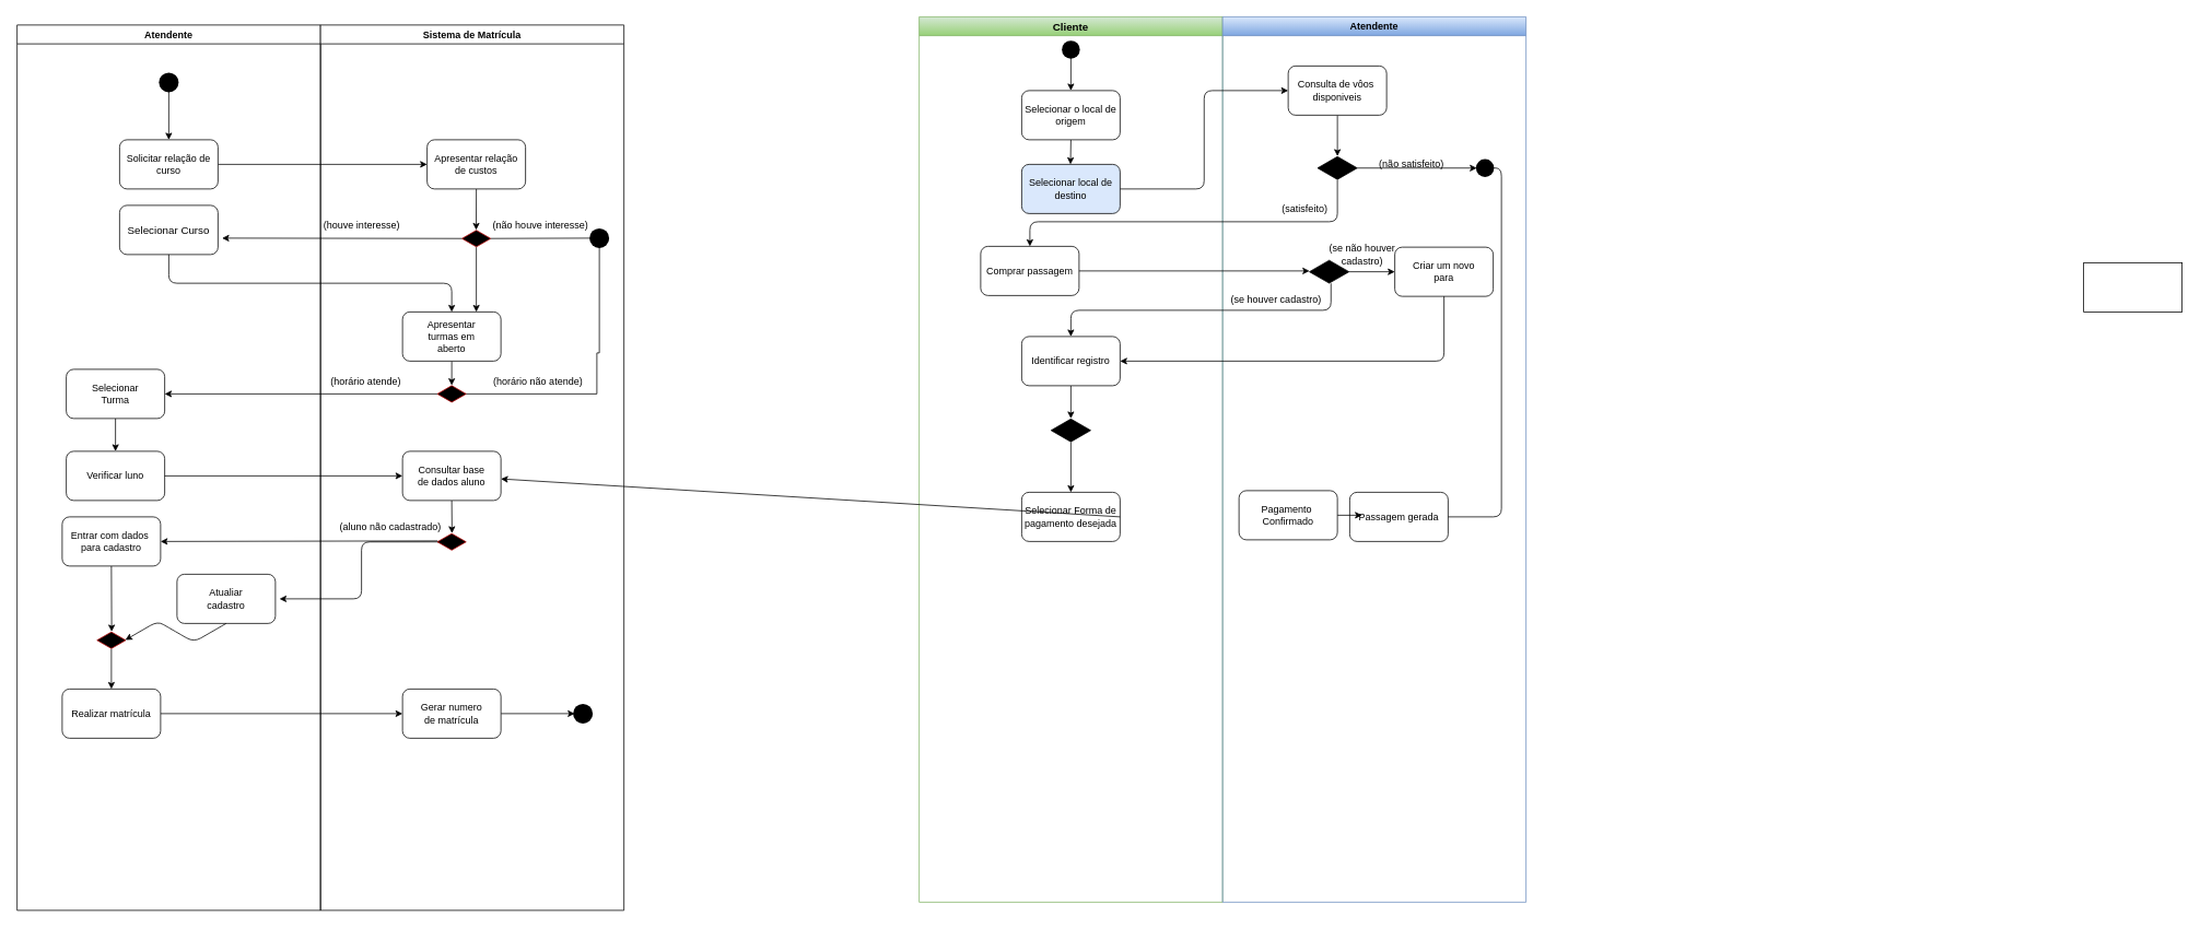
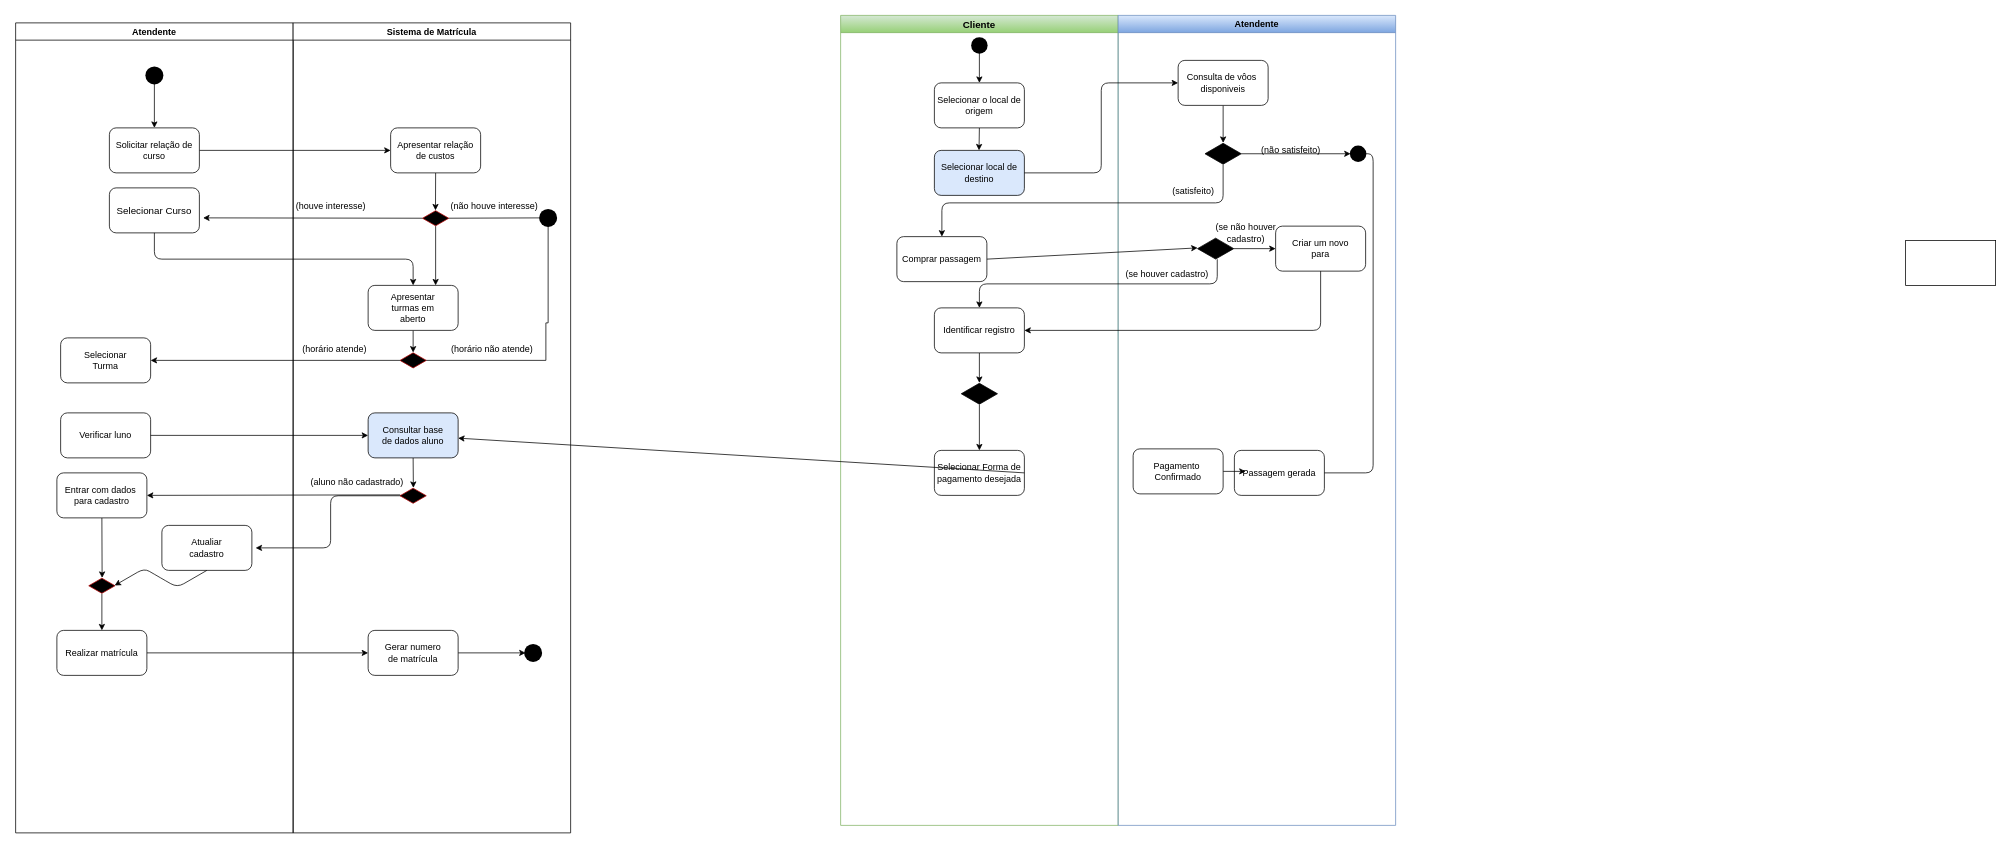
  <mxCell id="0" />
  <mxCell id="1" parent="0" />
  <mxCell id="2" value="Atendente" style="swimlane;" vertex="1" parent="1"><mxGeometry x="20" y="30" width="370" height="1080" as="geometry" /></mxCell>
  <mxCell id="3" value="" style="shape=waypoint;sketch=0;fillStyle=solid;size=6;pointerEvents=1;points=[];fillColor=none;resizable=0;rotatable=0;perimeter=centerPerimeter;snapToPoint=1;strokeWidth=10;" vertex="1" parent="2"><mxGeometry x="175" y="60" width="20" height="20" as="geometry" /></mxCell>
  <mxCell id="4" value="" style="endArrow=classic;html=1;exitX=0.443;exitY=1.057;exitDx=0;exitDy=0;exitPerimeter=0;" edge="1" parent="2" source="3"><mxGeometry width="50" height="50" relative="1" as="geometry"><mxPoint x="140" y="230" as="sourcePoint" /><mxPoint x="185" y="140" as="targetPoint" /></mxGeometry></mxCell>
  <mxCell id="5" style="edgeStyle=none;html=1;" edge="1" parent="2" source="6"><mxGeometry relative="1" as="geometry"><mxPoint x="500.0" y="170" as="targetPoint" /></mxGeometry></mxCell>
  <mxCell id="6" value="Solicitar relação de curso" style="rounded=1;whiteSpace=wrap;html=1;" vertex="1" parent="2"><mxGeometry x="125" y="140" width="120" height="60" as="geometry" /></mxCell>
  <mxCell id="7" value="&lt;font style=&quot;font-size: 13px;&quot;&gt;Selecionar Curso&lt;/font&gt;" style="rounded=1;whiteSpace=wrap;html=1;" vertex="1" parent="2"><mxGeometry x="125" y="220" width="120" height="60" as="geometry" /></mxCell>
  <mxCell id="8" value="Sistema de Matrícula" style="swimlane;" vertex="1" parent="1"><mxGeometry x="390" y="30" width="370" height="1080" as="geometry"><mxRectangle x="450" y="440" width="150" height="30" as="alternateBounds" /></mxGeometry></mxCell>
  <mxCell id="9" style="edgeStyle=none;html=1;exitX=0.5;exitY=1;exitDx=0;exitDy=0;" edge="1" parent="8" source="10"><mxGeometry relative="1" as="geometry"><mxPoint x="189.824" y="250" as="targetPoint" /></mxGeometry></mxCell>
  <mxCell id="10" value="Apresentar relação de custos" style="rounded=1;whiteSpace=wrap;html=1;" vertex="1" parent="8"><mxGeometry x="130" y="140" width="120" height="60" as="geometry" /></mxCell>
  <mxCell id="11" value="" style="edgeStyle=segmentEdgeStyle;endArrow=classic;html=1;curved=0;rounded=0;endSize=8;startSize=8;entryX=0.638;entryY=1.2;entryDx=0;entryDy=0;entryPerimeter=0;" edge="1" parent="8" target="12"><mxGeometry width="50" height="50" relative="1" as="geometry"><mxPoint x="177.5" y="450" as="sourcePoint" /><mxPoint x="337.5" y="340" as="targetPoint" /><Array as="points"><mxPoint x="337" y="450" /><mxPoint x="337" y="400" /><mxPoint x="340" y="400" /></Array></mxGeometry></mxCell>
  <mxCell id="12" value="" style="shape=waypoint;sketch=0;fillStyle=solid;size=6;pointerEvents=1;points=[];fillColor=none;resizable=0;rotatable=0;perimeter=centerPerimeter;snapToPoint=1;strokeWidth=10;" vertex="1" parent="8"><mxGeometry x="330" y="250" width="20" height="20" as="geometry" /></mxCell>
- <mxCell id="13" style="edgeStyle=none;html=1;exitX=0.5;exitY=1;exitDx=0;exitDy=0;entryX=0.5;entryY=0;entryDx=0;entryDy=0;" edge="1" parent="8" source="14" target="15"><mxGeometry relative="1" as="geometry" /></mxCell>
  <mxCell id="14" value="Selecionar&lt;div&gt;Turma&lt;/div&gt;" style="rounded=1;whiteSpace=wrap;html=1;" vertex="1" parent="8"><mxGeometry x="-310" y="420" width="120" height="60" as="geometry" /></mxCell>
  <mxCell id="15" value="Verificar luno" style="rounded=1;whiteSpace=wrap;html=1;" vertex="1" parent="8"><mxGeometry x="-310" y="520" width="120" height="60" as="geometry" /></mxCell>
  <mxCell id="16" style="edgeStyle=none;html=1;exitX=0.5;exitY=1;exitDx=0;exitDy=0;" edge="1" parent="8" source="17"><mxGeometry relative="1" as="geometry"><mxPoint x="-254.667" y="740" as="targetPoint" /></mxGeometry></mxCell>
  <mxCell id="17" value="Entrar com dados&amp;nbsp;&lt;div&gt;para cadastro&lt;/div&gt;" style="rounded=1;whiteSpace=wrap;html=1;" vertex="1" parent="8"><mxGeometry x="-315" y="600" width="120" height="60" as="geometry" /></mxCell>
  <mxCell id="18" value="Atualiar&lt;div&gt;cadastro&lt;/div&gt;" style="rounded=1;whiteSpace=wrap;html=1;" vertex="1" parent="8"><mxGeometry x="-175" y="670" width="120" height="60" as="geometry" /></mxCell>
  <mxCell id="19" style="edgeStyle=none;html=1;" edge="1" parent="8" source="20"><mxGeometry relative="1" as="geometry"><mxPoint x="-255" y="810" as="targetPoint" /></mxGeometry></mxCell>
  <mxCell id="20" value="" style="html=1;whiteSpace=wrap;aspect=fixed;shape=isoRectangle;fillColor=#000000;strokeColor=#B20000;fontColor=#ffffff;" vertex="1" parent="8"><mxGeometry x="-272.5" y="740" width="35" height="21" as="geometry" /></mxCell>
  <mxCell id="21" style="edgeStyle=isometricEdgeStyle;html=1;exitX=0.5;exitY=1;exitDx=0;exitDy=0;entryX=0.986;entryY=0.484;entryDx=0;entryDy=0;entryPerimeter=0;" edge="1" parent="8" source="18" target="20"><mxGeometry relative="1" as="geometry" /></mxCell>
  <mxCell id="22" style="edgeStyle=none;html=1;" edge="1" parent="8" source="23"><mxGeometry relative="1" as="geometry"><mxPoint x="100.0" y="840" as="targetPoint" /></mxGeometry></mxCell>
  <mxCell id="23" value="Realizar matrícula" style="rounded=1;whiteSpace=wrap;html=1;" vertex="1" parent="8"><mxGeometry x="-315" y="810" width="120" height="60" as="geometry" /></mxCell>
  <mxCell id="24" style="edgeStyle=none;html=1;" edge="1" parent="8" source="30"><mxGeometry relative="1" as="geometry"><mxPoint x="160" y="450" as="targetPoint" /></mxGeometry></mxCell>
  <mxCell id="25" style="edgeStyle=none;html=1;exitX=0.5;exitY=1;exitDx=0;exitDy=0;" edge="1" parent="8" source="26"><mxGeometry relative="1" as="geometry"><mxPoint x="160.333" y="620" as="targetPoint" /></mxGeometry></mxCell>
- <mxCell id="26" value="Consultar base&lt;div&gt;de dados aluno&lt;/div&gt;" style="rounded=1;whiteSpace=wrap;html=1;" vertex="1" parent="8"><mxGeometry x="100" y="520" width="120" height="60" as="geometry" /></mxCell>
+ <mxCell id="26" value="Consultar base&lt;div&gt;de dados aluno&lt;/div&gt;" style="rounded=1;whiteSpace=wrap;html=1;fillColor=#dae8fc;" vertex="1" parent="8"><mxGeometry x="100" y="520" width="120" height="60" as="geometry" /></mxCell>
  <mxCell id="27" style="edgeStyle=elbowEdgeStyle;html=1;exitX=0.214;exitY=0.5;exitDx=0;exitDy=0;exitPerimeter=0;" edge="1" parent="8" source="28"><mxGeometry relative="1" as="geometry"><mxPoint x="-50" y="700" as="targetPoint" /></mxGeometry></mxCell>
  <mxCell id="28" value="" style="html=1;whiteSpace=wrap;aspect=fixed;shape=isoRectangle;fillColor=#000000;strokeColor=#B20000;fontColor=#ffffff;" vertex="1" parent="8"><mxGeometry x="142.5" y="620" width="35" height="21" as="geometry" /></mxCell>
  <mxCell id="29" value="" style="edgeStyle=none;html=1;" edge="1" parent="8" target="30"><mxGeometry relative="1" as="geometry"><mxPoint x="610" y="890" as="targetPoint" /><mxPoint x="160.0" y="410" as="sourcePoint" /></mxGeometry></mxCell>
  <mxCell id="30" value="" style="html=1;whiteSpace=wrap;aspect=fixed;shape=isoRectangle;fillColor=#000000;strokeColor=#B20000;fontColor=#ffffff;" vertex="1" parent="8"><mxGeometry x="142.5" y="439.5" width="35" height="21" as="geometry" /></mxCell>
  <mxCell id="31" value="(aluno não cadastrado)" style="text;html=1;align=center;verticalAlign=middle;resizable=0;points=[];autosize=1;strokeColor=none;fillColor=none;" vertex="1" parent="8"><mxGeometry x="10" y="598" width="150" height="30" as="geometry" /></mxCell>
  <mxCell id="32" value="(horário atende)" style="text;html=1;align=center;verticalAlign=middle;resizable=0;points=[];autosize=1;strokeColor=none;fillColor=none;" vertex="1" parent="8"><mxGeometry y="420" width="110" height="30" as="geometry" /></mxCell>
  <mxCell id="33" value="(horário não atende)" style="text;html=1;align=center;verticalAlign=middle;resizable=0;points=[];autosize=1;strokeColor=none;fillColor=none;" vertex="1" parent="8"><mxGeometry x="200" y="420" width="130" height="30" as="geometry" /></mxCell>
  <mxCell id="34" style="edgeStyle=none;html=1;" edge="1" parent="8" source="35"><mxGeometry relative="1" as="geometry"><mxPoint x="310.0" y="840" as="targetPoint" /></mxGeometry></mxCell>
  <mxCell id="35" value="Gerar numero&lt;div&gt;de matrícula&lt;/div&gt;" style="rounded=1;whiteSpace=wrap;html=1;" vertex="1" parent="8"><mxGeometry x="100" y="810" width="120" height="60" as="geometry" /></mxCell>
  <mxCell id="36" value="" style="shape=waypoint;sketch=0;fillStyle=solid;size=6;pointerEvents=1;points=[];fillColor=none;resizable=0;rotatable=0;perimeter=centerPerimeter;snapToPoint=1;strokeWidth=10;" vertex="1" parent="8"><mxGeometry x="310" y="830" width="20" height="20" as="geometry" /></mxCell>
  <mxCell id="37" style="edgeStyle=none;html=1;exitX=1;exitY=0.5;exitDx=0;exitDy=0;entryX=0;entryY=0.5;entryDx=0;entryDy=0;" edge="1" parent="8" source="15" target="26"><mxGeometry relative="1" as="geometry" /></mxCell>
  <mxCell id="38" style="edgeStyle=none;html=1;entryX=1;entryY=0.5;entryDx=0;entryDy=0;" edge="1" parent="8" source="30" target="14"><mxGeometry relative="1" as="geometry" /></mxCell>
  <mxCell id="39" style="edgeStyle=none;html=1;entryX=1;entryY=0.5;entryDx=0;entryDy=0;exitX=0.01;exitY=0.444;exitDx=0;exitDy=0;exitPerimeter=0;" edge="1" parent="8" source="28" target="17"><mxGeometry relative="1" as="geometry"><mxPoint x="140" y="640" as="sourcePoint" /></mxGeometry></mxCell>
  <mxCell id="40" value="" style="edgeStyle=none;html=1;entryX=0.75;entryY=0;entryDx=0;entryDy=0;" edge="1" parent="8" source="41" target="43"><mxGeometry relative="1" as="geometry" /></mxCell>
  <mxCell id="41" value="" style="html=1;whiteSpace=wrap;aspect=fixed;shape=isoRectangle;fillColor=#000000;strokeColor=#B20000;fontColor=#ffffff;" vertex="1" parent="8"><mxGeometry x="172.5" y="250" width="35" height="21" as="geometry" /></mxCell>
  <mxCell id="42" style="edgeStyle=none;html=1;entryX=-0.185;entryY=0.729;entryDx=0;entryDy=0;entryPerimeter=0;" edge="1" parent="8" source="41" target="12"><mxGeometry relative="1" as="geometry" /></mxCell>
  <mxCell id="43" value="Apresentar&lt;div&gt;turmas em&lt;/div&gt;&lt;div&gt;aberto&lt;/div&gt;" style="rounded=1;whiteSpace=wrap;html=1;" vertex="1" parent="8"><mxGeometry x="100" y="350" width="120" height="60" as="geometry" /></mxCell>
  <mxCell id="44" value="(houve interesse)" style="text;html=1;align=center;verticalAlign=middle;resizable=0;points=[];autosize=1;strokeColor=none;fillColor=none;" vertex="1" parent="8"><mxGeometry x="-10" y="230" width="120" height="30" as="geometry" /></mxCell>
  <mxCell id="45" value="(não houve interesse)" style="text;html=1;align=center;verticalAlign=middle;resizable=0;points=[];autosize=1;strokeColor=none;fillColor=none;" vertex="1" parent="8"><mxGeometry x="197.5" y="230" width="140" height="30" as="geometry" /></mxCell>
  <mxCell id="46" style="edgeStyle=none;html=1;" edge="1" parent="1" source="41"><mxGeometry relative="1" as="geometry"><mxPoint x="270" y="290" as="targetPoint" /></mxGeometry></mxCell>
  <mxCell id="47" style="edgeStyle=orthogonalEdgeStyle;html=1;exitX=0.5;exitY=1;exitDx=0;exitDy=0;entryX=0.5;entryY=0;entryDx=0;entryDy=0;" edge="1" parent="1" source="7" target="43"><mxGeometry relative="1" as="geometry" /></mxCell>
  <mxCell id="48" value="" style="whiteSpace=wrap;html=1;" vertex="1" parent="1"><mxGeometry x="2540" y="320" width="120" height="60" as="geometry" /></mxCell>
  <mxCell id="49" value="Cliente" style="swimlane;startSize=23;fontSize=13;fillColor=#d5e8d4;strokeColor=#82b366;gradientColor=#97d077;" vertex="1" parent="1"><mxGeometry x="1120" y="20" width="370" height="1080" as="geometry" /></mxCell>
  <mxCell id="50" style="edgeStyle=none;html=1;" edge="1" parent="49" source="51"><mxGeometry relative="1" as="geometry"><mxPoint x="185" y="90" as="targetPoint" /></mxGeometry></mxCell>
  <mxCell id="51" value="" style="shape=waypoint;sketch=0;fillStyle=solid;size=6;pointerEvents=1;points=[];fillColor=none;resizable=0;rotatable=0;perimeter=centerPerimeter;snapToPoint=1;strokeWidth=9;" vertex="1" parent="49"><mxGeometry x="175" y="30" width="20" height="20" as="geometry" /></mxCell>
  <mxCell id="52" style="edgeStyle=none;html=1;exitX=0.5;exitY=1;exitDx=0;exitDy=0;" edge="1" parent="49" source="53"><mxGeometry relative="1" as="geometry"><mxPoint x="184.529" y="180" as="targetPoint" /></mxGeometry></mxCell>
  <mxCell id="53" value="Selecionar o local de origem" style="rounded=1;whiteSpace=wrap;html=1;" vertex="1" parent="49"><mxGeometry x="125" y="90" width="120" height="60" as="geometry" /></mxCell>
  <mxCell id="54" value="Selecionar local de&lt;div&gt;destino&lt;/div&gt;" style="rounded=1;whiteSpace=wrap;html=1;fillColor=#dae8fc;" vertex="1" parent="49"><mxGeometry x="125" y="180" width="120" height="60" as="geometry" /></mxCell>
- <mxCell id="55" value="Comprar passagem" style="rounded=1;whiteSpace=wrap;html=1;" vertex="1" parent="49"><mxGeometry x="75" y="280" width="120" height="60" as="geometry" /></mxCell>
+ <mxCell id="55" value="Comprar passagem" style="rounded=1;whiteSpace=wrap;html=1;" vertex="1" parent="49"><mxGeometry x="75" y="295" width="120" height="60" as="geometry" /></mxCell>
  <mxCell id="56" style="edgeStyle=none;html=1;exitX=0.5;exitY=1;exitDx=0;exitDy=0;" edge="1" parent="49" source="57"><mxGeometry relative="1" as="geometry"><mxPoint x="185" y="490" as="targetPoint" /></mxGeometry></mxCell>
  <mxCell id="57" value="Identificar registro" style="rounded=1;whiteSpace=wrap;html=1;" vertex="1" parent="49"><mxGeometry x="125" y="390" width="120" height="60" as="geometry" /></mxCell>
  <mxCell id="58" value="" style="html=1;whiteSpace=wrap;aspect=fixed;shape=isoRectangle;fillColor=#000000;" vertex="1" parent="49"><mxGeometry x="160.83" y="490" width="48.33" height="29" as="geometry" /></mxCell>
  <mxCell id="59" value="Selecionar Forma de&lt;div&gt;pagamento desejada&lt;/div&gt;" style="rounded=1;whiteSpace=wrap;html=1;" vertex="1" parent="49"><mxGeometry x="125" y="580" width="120" height="60" as="geometry" /></mxCell>
  <mxCell id="60" style="edgeStyle=none;html=1;entryX=0.5;entryY=0;entryDx=0;entryDy=0;" edge="1" parent="49" source="58" target="59"><mxGeometry relative="1" as="geometry" /></mxCell>
  <mxCell id="61" value="Atendente" style="swimlane;startSize=23;fillColor=#dae8fc;gradientColor=#7ea6e0;strokeColor=#6c8ebf;" vertex="1" parent="1"><mxGeometry x="1490" y="20" width="370" height="1080" as="geometry" /></mxCell>
  <mxCell id="62" style="edgeStyle=none;html=1;exitX=0.5;exitY=1;exitDx=0;exitDy=0;" edge="1" parent="61" source="63"><mxGeometry relative="1" as="geometry"><mxPoint x="140" y="170" as="targetPoint" /></mxGeometry></mxCell>
  <mxCell id="63" value="Consulta de vôos&amp;nbsp;&lt;div&gt;disponiveis&lt;/div&gt;" style="rounded=1;whiteSpace=wrap;html=1;" vertex="1" parent="61"><mxGeometry x="80" y="60" width="120" height="60" as="geometry" /></mxCell>
  <mxCell id="64" style="edgeStyle=none;html=1;" edge="1" parent="61" source="65"><mxGeometry relative="1" as="geometry"><mxPoint x="310" y="184.5" as="targetPoint" /></mxGeometry></mxCell>
  <mxCell id="65" value="" style="html=1;whiteSpace=wrap;aspect=fixed;shape=isoRectangle;fillColor=#000000;" vertex="1" parent="61"><mxGeometry x="115.83" y="170" width="48.33" height="29" as="geometry" /></mxCell>
  <mxCell id="66" value="" style="shape=waypoint;sketch=0;fillStyle=solid;size=6;pointerEvents=1;points=[];fillColor=none;resizable=0;rotatable=0;perimeter=centerPerimeter;snapToPoint=1;strokeWidth=9;" vertex="1" parent="61"><mxGeometry x="310" y="174.5" width="20" height="20" as="geometry" /></mxCell>
  <mxCell id="67" value="(não satisfeito)" style="text;html=1;align=center;verticalAlign=middle;resizable=0;points=[];autosize=1;strokeColor=none;fillColor=none;" vertex="1" parent="61"><mxGeometry x="180" y="165" width="100" height="30" as="geometry" /></mxCell>
  <mxCell id="68" value="Criar um novo&lt;div&gt;para&lt;/div&gt;" style="rounded=1;whiteSpace=wrap;html=1;" vertex="1" parent="61"><mxGeometry x="210" y="281" width="120" height="60" as="geometry" /></mxCell>
  <mxCell id="69" value="Passagem gerada" style="rounded=1;whiteSpace=wrap;html=1;" vertex="1" parent="61"><mxGeometry x="155" y="580" width="120" height="60" as="geometry" /></mxCell>
  <mxCell id="70" style="edgeStyle=elbowEdgeStyle;html=1;exitX=1;exitY=0.5;exitDx=0;exitDy=0;elbow=vertical;entryX=1.1;entryY=0.275;entryDx=0;entryDy=0;entryPerimeter=0;" edge="1" parent="61" source="69" target="66"><mxGeometry relative="1" as="geometry"><mxPoint x="340" y="185" as="targetPoint" /><Array as="points"><mxPoint x="340" y="370" /></Array></mxGeometry></mxCell>
  <mxCell id="71" style="edgeStyle=none;html=1;entryX=0;entryY=0.5;entryDx=0;entryDy=0;" edge="1" parent="61" source="72" target="68"><mxGeometry relative="1" as="geometry" /></mxCell>
  <mxCell id="72" value="" style="html=1;whiteSpace=wrap;aspect=fixed;shape=isoRectangle;fillColor=#000000;" vertex="1" parent="61"><mxGeometry x="105.84" y="296.5" width="48.33" height="29" as="geometry" /></mxCell>
  <mxCell id="73" value="(satisfeito)" style="text;html=1;align=center;verticalAlign=middle;resizable=0;points=[];autosize=1;strokeColor=none;fillColor=none;" vertex="1" parent="61"><mxGeometry x="60" y="220" width="80" height="30" as="geometry" /></mxCell>
  <mxCell id="74" value="(se houver cadastro)" style="text;html=1;align=center;verticalAlign=middle;resizable=0;points=[];autosize=1;strokeColor=none;fillColor=none;" vertex="1" parent="61"><mxGeometry y="330" width="130" height="30" as="geometry" /></mxCell>
  <mxCell id="75" value="(se não houver&lt;div&gt;cadastro)&lt;/div&gt;" style="text;html=1;align=center;verticalAlign=middle;resizable=0;points=[];autosize=1;strokeColor=none;fillColor=none;" vertex="1" parent="61"><mxGeometry x="120" y="270" width="100" height="40" as="geometry" /></mxCell>
  <mxCell id="76" style="edgeStyle=none;html=1;exitX=1;exitY=0.5;exitDx=0;exitDy=0;" edge="1" parent="61" source="77"><mxGeometry relative="1" as="geometry"><mxPoint x="170" y="608" as="targetPoint" /></mxGeometry></mxCell>
  <mxCell id="77" value="Pagamento&amp;nbsp;&lt;div&gt;Confirmado&lt;/div&gt;" style="rounded=1;whiteSpace=wrap;html=1;" vertex="1" parent="61"><mxGeometry x="20" y="578" width="120" height="60" as="geometry" /></mxCell>
  <mxCell id="78" style="edgeStyle=orthogonalEdgeStyle;html=1;exitX=1;exitY=0.5;exitDx=0;exitDy=0;entryX=0;entryY=0.5;entryDx=0;entryDy=0;" edge="1" parent="1" source="54" target="63"><mxGeometry relative="1" as="geometry" /></mxCell>
  <mxCell id="79" style="edgeStyle=elbowEdgeStyle;html=1;elbow=vertical;" edge="1" parent="1" source="65" target="55"><mxGeometry relative="1" as="geometry"><Array as="points"><mxPoint x="1440" y="270" /></Array></mxGeometry></mxCell>
  <mxCell id="80" style="edgeStyle=none;html=1;exitX=1;exitY=0.5;exitDx=0;exitDy=0;entryX=0.003;entryY=0.466;entryDx=0;entryDy=0;entryPerimeter=0;" edge="1" parent="1" source="55" target="72"><mxGeometry relative="1" as="geometry"><mxPoint x="1560" y="330" as="targetPoint" /></mxGeometry></mxCell>
  <mxCell id="81" style="edgeStyle=elbowEdgeStyle;html=1;exitX=0.545;exitY=0.989;exitDx=0;exitDy=0;exitPerimeter=0;elbow=vertical;" edge="1" parent="1" source="72" target="57"><mxGeometry relative="1" as="geometry"><mxPoint x="1620.005" y="390" as="targetPoint" /></mxGeometry></mxCell>
  <mxCell id="82" style="edgeStyle=orthogonalEdgeStyle;html=1;exitX=0.5;exitY=1;exitDx=0;exitDy=0;entryX=1;entryY=0.5;entryDx=0;entryDy=0;elbow=vertical;" edge="1" parent="1" source="68" target="57"><mxGeometry relative="1" as="geometry" /></mxCell>
  <mxCell id="83" style="edgeStyle=none;html=1;exitX=1;exitY=0.5;exitDx=0;exitDy=0;" edge="1" parent="1" source="59" target="26"><mxGeometry relative="1" as="geometry" /></mxCell>
